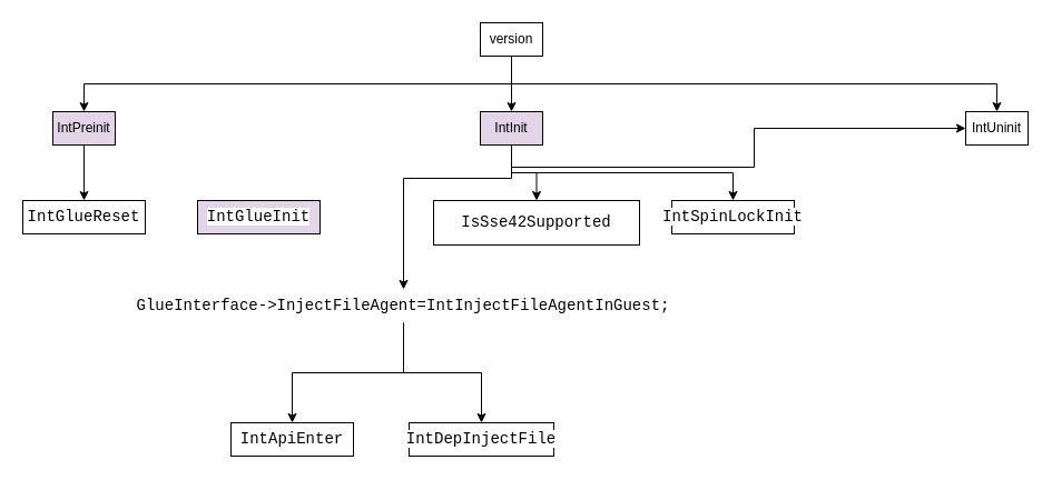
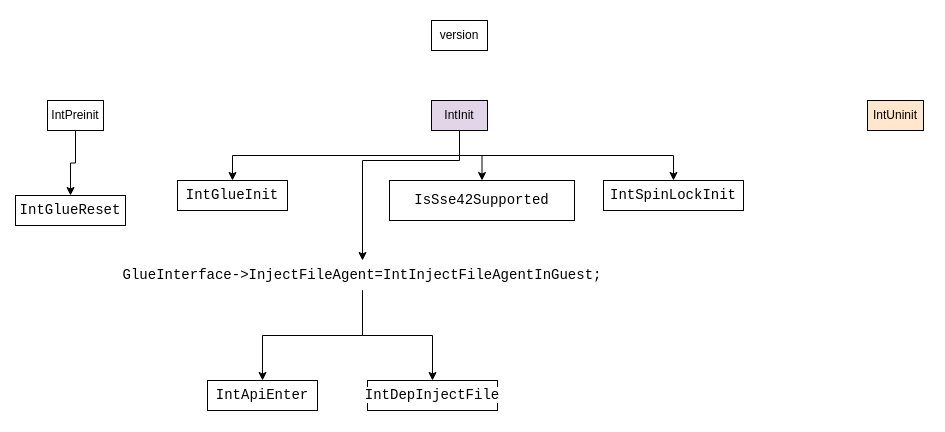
  <mxCell id="0" />
  <mxCell id="1" parent="0" />
- <mxCell id="2" style="edgeStyle=orthogonalEdgeStyle;rounded=0;orthogonalLoop=1;jettySize=auto;html=1;exitX=0.5;exitY=1;exitDx=0;exitDy=0;entryX=0.5;entryY=0;entryDx=0;entryDy=0;" edge="1" parent="1" source="5" target="7"><mxGeometry relative="1" as="geometry" /></mxCell>
- <mxCell id="3" style="edgeStyle=orthogonalEdgeStyle;rounded=0;orthogonalLoop=1;jettySize=auto;html=1;exitX=0.5;exitY=1;exitDx=0;exitDy=0;" edge="1" parent="1" source="5" target="12"><mxGeometry relative="1" as="geometry" /></mxCell>
- <mxCell id="4" style="edgeStyle=orthogonalEdgeStyle;rounded=0;orthogonalLoop=1;jettySize=auto;html=1;exitX=0.5;exitY=1;exitDx=0;exitDy=0;entryX=0.5;entryY=0;entryDx=0;entryDy=0;" edge="1" parent="1" source="5" target="13"><mxGeometry relative="1" as="geometry" /></mxCell>
  <mxCell id="5" value="version" style="rounded=0;whiteSpace=wrap;html=1;shadow=0;" parent="1" vertex="1"><mxGeometry x="431" y="20" width="56" height="30" as="geometry" /></mxCell>
  <mxCell id="6" style="edgeStyle=orthogonalEdgeStyle;rounded=0;orthogonalLoop=1;jettySize=auto;html=1;exitX=0.5;exitY=1;exitDx=0;exitDy=0;entryX=0.5;entryY=0;entryDx=0;entryDy=0;" edge="1" parent="1" source="7" target="14"><mxGeometry relative="1" as="geometry" /></mxCell>
- <mxCell id="7" value="IntPreinit" style="rounded=0;whiteSpace=wrap;html=1;shadow=0;fillColor=#e1d5e7;" vertex="1" parent="1"><mxGeometry x="47" y="100" width="56" height="30" as="geometry" /></mxCell>
- <mxCell id="8" style="edgeStyle=orthogonalEdgeStyle;rounded=0;orthogonalLoop=1;jettySize=auto;html=1;exitX=0.5;exitY=1;exitDx=0;exitDy=0;fontColor=#000000;" edge="1" parent="1" source="12" target="13"><mxGeometry relative="1" as="geometry" /></mxCell>
+ <mxCell id="7" value="IntPreinit" style="rounded=0;whiteSpace=wrap;html=1;shadow=0;" vertex="1" parent="1"><mxGeometry x="47" y="100" width="56" height="30" as="geometry" /></mxCell>
+ <mxCell id="8" style="edgeStyle=orthogonalEdgeStyle;rounded=0;orthogonalLoop=1;jettySize=auto;html=1;exitX=0.5;exitY=1;exitDx=0;exitDy=0;entryX=0.5;entryY=0;entryDx=0;entryDy=0;fontColor=#000000;" edge="1" parent="1" source="12" target="15"><mxGeometry relative="1" as="geometry" /></mxCell>
  <mxCell id="9" style="edgeStyle=orthogonalEdgeStyle;rounded=0;orthogonalLoop=1;jettySize=auto;html=1;exitX=0.5;exitY=1;exitDx=0;exitDy=0;entryX=0.5;entryY=0;entryDx=0;entryDy=0;fontColor=#000000;" edge="1" parent="1" source="12" target="16"><mxGeometry relative="1" as="geometry" /></mxCell>
  <mxCell id="10" style="edgeStyle=orthogonalEdgeStyle;rounded=0;orthogonalLoop=1;jettySize=auto;html=1;exitX=0.5;exitY=1;exitDx=0;exitDy=0;fontColor=#000000;" edge="1" parent="1" source="12" target="17"><mxGeometry relative="1" as="geometry" /></mxCell>
  <mxCell id="11" style="edgeStyle=orthogonalEdgeStyle;rounded=0;orthogonalLoop=1;jettySize=auto;html=1;exitX=0.5;exitY=1;exitDx=0;exitDy=0;fontColor=#000000;" edge="1" parent="1" source="12" target="20"><mxGeometry relative="1" as="geometry"><Array as="points"><mxPoint x="459" y="160" /><mxPoint x="362" y="160" /></Array></mxGeometry></mxCell>
  <mxCell id="12" value="IntInit" style="rounded=0;whiteSpace=wrap;html=1;shadow=0;fillColor=#e1d5e7;" vertex="1" parent="1"><mxGeometry x="431" y="100" width="56" height="30" as="geometry" /></mxCell>
- <mxCell id="13" value="IntUninit" style="rounded=0;whiteSpace=wrap;html=1;shadow=0;" vertex="1" parent="1"><mxGeometry x="867" y="100" width="56" height="30" as="geometry" /></mxCell>
- <mxCell id="14" value="&lt;div style=&quot;font-family: &amp;#34;consolas&amp;#34; , &amp;#34;courier new&amp;#34; , monospace ; font-size: 14px ; line-height: 19px&quot;&gt;&lt;span style=&quot;background-color: rgb(255 , 255 , 255)&quot;&gt;IntGlueReset&lt;/span&gt;&lt;/div&gt;" style="rounded=0;whiteSpace=wrap;html=1;shadow=0;" vertex="1" parent="1"><mxGeometry x="20" y="180" width="110" height="30" as="geometry" /></mxCell>
- <mxCell id="15" value="&lt;div style=&quot;font-family: &amp;#34;consolas&amp;#34; , &amp;#34;courier new&amp;#34; , monospace ; font-size: 14px ; line-height: 19px&quot;&gt;&lt;span style=&quot;background-color: rgb(255 , 255 , 255)&quot;&gt;IntGlueInit&lt;/span&gt;&lt;br&gt;&lt;/div&gt;" style="rounded=0;whiteSpace=wrap;html=1;shadow=0;fillColor=#e1d5e7;" vertex="1" parent="1"><mxGeometry x="177" y="180" width="110" height="30" as="geometry" /></mxCell>
+ <mxCell id="13" value="IntUninit" style="rounded=0;whiteSpace=wrap;html=1;shadow=0;fillColor=#ffe6cc;" vertex="1" parent="1"><mxGeometry x="867" y="100" width="56" height="30" as="geometry" /></mxCell>
+ <mxCell id="14" value="&lt;div style=&quot;font-family: &amp;#34;consolas&amp;#34; , &amp;#34;courier new&amp;#34; , monospace ; font-size: 14px ; line-height: 19px&quot;&gt;&lt;span style=&quot;background-color: rgb(255 , 255 , 255)&quot;&gt;IntGlueReset&lt;/span&gt;&lt;/div&gt;" style="rounded=0;whiteSpace=wrap;html=1;shadow=0;" vertex="1" parent="1"><mxGeometry x="15" y="195" width="110" height="30" as="geometry" /></mxCell>
+ <mxCell id="15" value="&lt;div style=&quot;font-family: &amp;#34;consolas&amp;#34; , &amp;#34;courier new&amp;#34; , monospace ; font-size: 14px ; line-height: 19px&quot;&gt;&lt;span style=&quot;background-color: rgb(255 , 255 , 255)&quot;&gt;IntGlueInit&lt;/span&gt;&lt;br&gt;&lt;/div&gt;" style="rounded=0;whiteSpace=wrap;html=1;shadow=0;" vertex="1" parent="1"><mxGeometry x="177" y="180" width="110" height="30" as="geometry" /></mxCell>
  <mxCell id="16" value="&lt;div style=&quot;font-family: &amp;#34;consolas&amp;#34; , &amp;#34;courier new&amp;#34; , monospace ; font-size: 14px ; line-height: 19px&quot;&gt;&lt;div style=&quot;font-family: &amp;#34;consolas&amp;#34; , &amp;#34;courier new&amp;#34; , monospace ; line-height: 19px&quot;&gt;&lt;span style=&quot;background-color: rgb(255 , 255 , 255)&quot;&gt;IsSse42Supported&lt;/span&gt;&lt;/div&gt;&lt;/div&gt;" style="rounded=0;whiteSpace=wrap;html=1;shadow=0;" vertex="1" parent="1"><mxGeometry x="389" y="180" width="185" height="40" as="geometry" /></mxCell>
- <mxCell id="17" value="&lt;div style=&quot;font-family: &amp;#34;consolas&amp;#34; , &amp;#34;courier new&amp;#34; , monospace ; font-size: 14px ; line-height: 19px&quot;&gt;&lt;div style=&quot;font-family: &amp;#34;consolas&amp;#34; , &amp;#34;courier new&amp;#34; , monospace ; line-height: 19px&quot;&gt;&lt;span style=&quot;background-color: rgb(255 , 255 , 255)&quot;&gt;IntSpinLockInit&lt;/span&gt;&lt;/div&gt;&lt;/div&gt;" style="rounded=0;whiteSpace=wrap;html=1;shadow=0;" vertex="1" parent="1"><mxGeometry x="603" y="180" width="110" height="30" as="geometry" /></mxCell>
+ <mxCell id="17" value="&lt;div style=&quot;font-family: &amp;#34;consolas&amp;#34; , &amp;#34;courier new&amp;#34; , monospace ; font-size: 14px ; line-height: 19px&quot;&gt;&lt;div style=&quot;font-family: &amp;#34;consolas&amp;#34; , &amp;#34;courier new&amp;#34; , monospace ; line-height: 19px&quot;&gt;&lt;span style=&quot;background-color: rgb(255 , 255 , 255)&quot;&gt;IntSpinLockInit&lt;/span&gt;&lt;/div&gt;&lt;/div&gt;" style="rounded=0;whiteSpace=wrap;html=1;shadow=0;" vertex="1" parent="1"><mxGeometry x="603" y="180" width="140" height="30" as="geometry" /></mxCell>
  <mxCell id="18" style="edgeStyle=orthogonalEdgeStyle;rounded=0;orthogonalLoop=1;jettySize=auto;html=1;exitX=0.5;exitY=1;exitDx=0;exitDy=0;entryX=0.5;entryY=0;entryDx=0;entryDy=0;fontColor=#000000;" edge="1" parent="1" source="20" target="21"><mxGeometry relative="1" as="geometry" /></mxCell>
  <mxCell id="19" style="edgeStyle=orthogonalEdgeStyle;rounded=0;orthogonalLoop=1;jettySize=auto;html=1;exitX=0.5;exitY=1;exitDx=0;exitDy=0;entryX=0.5;entryY=0;entryDx=0;entryDy=0;fontColor=#000000;" edge="1" parent="1" source="20" target="22"><mxGeometry relative="1" as="geometry" /></mxCell>
  <mxCell id="20" value="&lt;div style=&quot;font-family: &amp;#34;consolas&amp;#34; , &amp;#34;courier new&amp;#34; , monospace ; font-size: 14px ; line-height: 19px&quot;&gt;&lt;span style=&quot;background-color: rgb(255 , 255 , 255)&quot;&gt;&lt;span style=&quot;font-family: &amp;#34;consolas&amp;#34; , &amp;#34;courier new&amp;#34; , monospace&quot;&gt;GlueInterface&lt;/span&gt;&lt;span style=&quot;font-family: &amp;#34;consolas&amp;#34; , &amp;#34;courier new&amp;#34; , monospace&quot;&gt;-&amp;gt;&lt;/span&gt;&lt;span style=&quot;font-family: &amp;#34;consolas&amp;#34; , &amp;#34;courier new&amp;#34; , monospace&quot;&gt;InjectFileAgent&lt;/span&gt;=&lt;span style=&quot;font-family: &amp;#34;consolas&amp;#34; , &amp;#34;courier new&amp;#34; , monospace&quot;&gt;IntInjectFileAgentInGuest&lt;/span&gt;;&lt;/span&gt;&lt;br&gt;&lt;/div&gt;" style="text;html=1;strokeColor=none;fillColor=none;align=center;verticalAlign=middle;whiteSpace=wrap;rounded=0;shadow=0;labelBackgroundColor=#FFFFFF;fontColor=#000000;" vertex="1" parent="1"><mxGeometry x="117" y="260" width="490" height="30" as="geometry" /></mxCell>
  <mxCell id="21" value="&lt;div style=&quot;font-family: &amp;#34;consolas&amp;#34; , &amp;#34;courier new&amp;#34; , monospace ; font-size: 14px ; line-height: 19px&quot;&gt;&lt;div style=&quot;font-family: &amp;#34;consolas&amp;#34; , &amp;#34;courier new&amp;#34; , monospace ; line-height: 19px&quot;&gt;&lt;span style=&quot;background-color: rgb(255 , 255 , 255)&quot;&gt;IntApiEnter&lt;/span&gt;&lt;/div&gt;&lt;/div&gt;" style="rounded=0;whiteSpace=wrap;html=1;shadow=0;" vertex="1" parent="1"><mxGeometry x="207" y="380" width="110" height="30" as="geometry" /></mxCell>
  <mxCell id="22" value="&lt;div style=&quot;font-family: &amp;#34;consolas&amp;#34; , &amp;#34;courier new&amp;#34; , monospace ; font-size: 14px ; line-height: 19px&quot;&gt;&lt;div style=&quot;font-family: &amp;#34;consolas&amp;#34; , &amp;#34;courier new&amp;#34; , monospace ; line-height: 19px&quot;&gt;&lt;div style=&quot;font-family: &amp;#34;consolas&amp;#34; , &amp;#34;courier new&amp;#34; , monospace ; line-height: 19px&quot;&gt;&lt;span style=&quot;background-color: rgb(255 , 255 , 255)&quot;&gt;IntDepInjectFile&lt;/span&gt;&lt;/div&gt;&lt;/div&gt;&lt;/div&gt;" style="rounded=0;whiteSpace=wrap;html=1;shadow=0;" vertex="1" parent="1"><mxGeometry x="367" y="380" width="130" height="30" as="geometry" /></mxCell>
